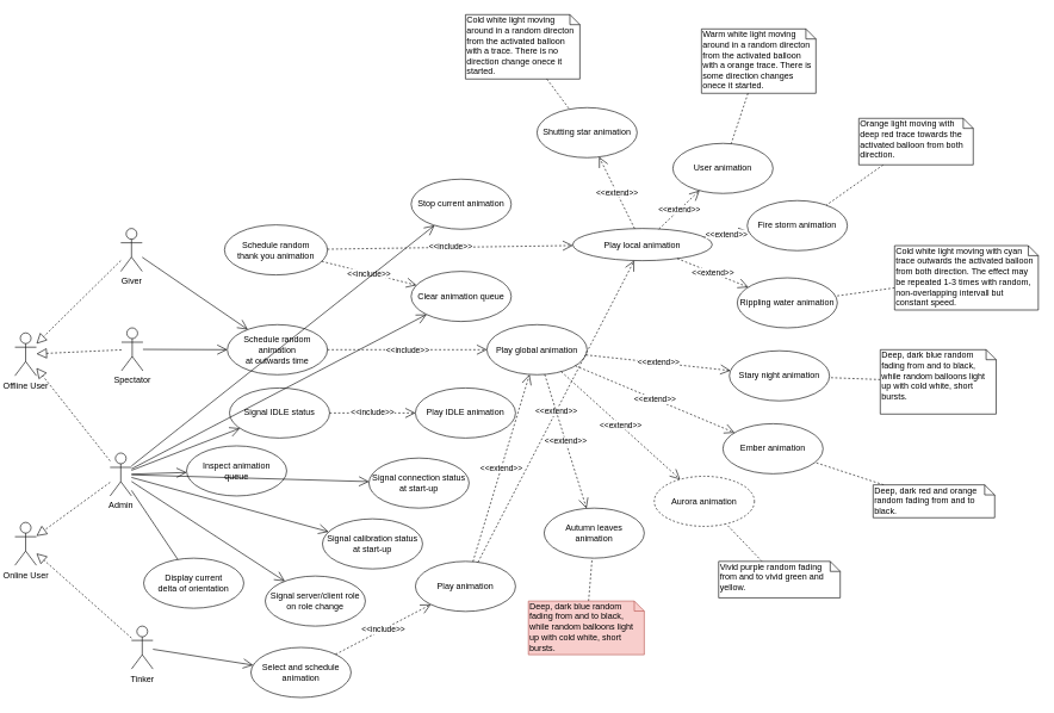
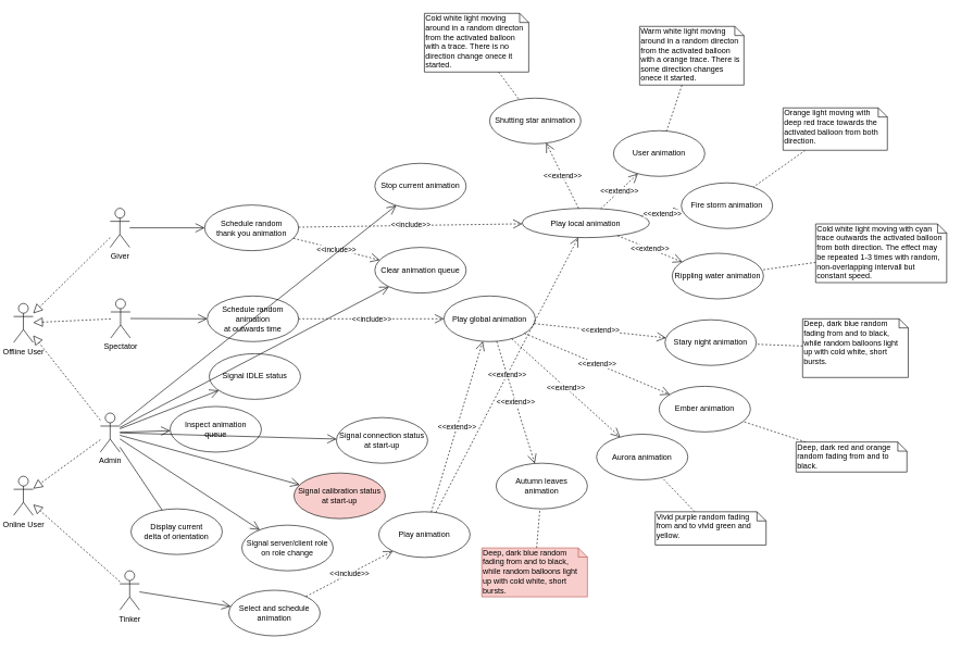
  <mxCell id="0" />
  <mxCell id="1" parent="0" />
  <mxCell id="2" value="Giver" style="shape=umlActor;verticalLabelPosition=bottom;labelBackgroundColor=#ffffff;verticalAlign=top;html=1;" parent="1" vertex="1"><mxGeometry x="168" y="319" width="30" height="60" as="geometry" /></mxCell>
  <mxCell id="3" value="Offline User" style="shape=umlActor;verticalLabelPosition=bottom;labelBackgroundColor=#ffffff;verticalAlign=top;html=1;" parent="1" vertex="1"><mxGeometry x="20" y="465" width="30" height="60" as="geometry" /></mxCell>
  <mxCell id="4" value="Spectator" style="shape=umlActor;verticalLabelPosition=bottom;labelBackgroundColor=#ffffff;verticalAlign=top;html=1;" parent="1" vertex="1"><mxGeometry x="169" y="458" width="30" height="60" as="geometry" /></mxCell>
  <mxCell id="5" value="Online User" style="shape=umlActor;verticalLabelPosition=bottom;labelBackgroundColor=#ffffff;verticalAlign=top;html=1;" parent="1" vertex="1"><mxGeometry x="20" y="730" width="30" height="60" as="geometry" /></mxCell>
  <mxCell id="6" value="" style="endArrow=block;dashed=1;endFill=0;endSize=12;html=1;" parent="1" source="2" target="3" edge="1"><mxGeometry width="160" relative="1" as="geometry"><mxPoint x="-30" y="675" as="sourcePoint" /><mxPoint x="130" y="675" as="targetPoint" /></mxGeometry></mxCell>
  <mxCell id="7" value="" style="endArrow=block;dashed=1;endFill=0;endSize=12;html=1;" parent="1" source="4" target="3" edge="1"><mxGeometry width="160" relative="1" as="geometry"><mxPoint x="80" y="645" as="sourcePoint" /><mxPoint x="40" y="495" as="targetPoint" /></mxGeometry></mxCell>
  <mxCell id="8" value="Admin" style="shape=umlActor;verticalLabelPosition=bottom;labelBackgroundColor=#ffffff;verticalAlign=top;html=1;" parent="1" vertex="1"><mxGeometry x="153" y="633" width="30" height="60" as="geometry" /></mxCell>
  <mxCell id="9" value="Tinker" style="shape=umlActor;verticalLabelPosition=bottom;labelBackgroundColor=#ffffff;verticalAlign=top;html=1;" parent="1" vertex="1"><mxGeometry x="183" y="875" width="30" height="60" as="geometry" /></mxCell>
  <mxCell id="10" value="" style="endArrow=block;dashed=1;endFill=0;endSize=12;html=1;" parent="1" source="8" target="5" edge="1"><mxGeometry width="160" relative="1" as="geometry"><mxPoint x="0" y="890" as="sourcePoint" /><mxPoint x="160" y="890" as="targetPoint" /></mxGeometry></mxCell>
  <mxCell id="11" value="" style="endArrow=block;dashed=1;endFill=0;endSize=12;html=1;" parent="1" source="9" target="5" edge="1"><mxGeometry width="160" relative="1" as="geometry"><mxPoint y="930" as="sourcePoint" x="-10" /><mxPoint x="150" y="930" as="targetPoint" /></mxGeometry></mxCell>
  <mxCell id="12" value="Signal IDLE status" style="ellipse;whiteSpace=wrap;html=1;" parent="1" vertex="1"><mxGeometry x="320" y="542" width="140" height="70" as="geometry" /></mxCell>
  <mxCell id="13" value="" style="endArrow=block;dashed=1;endFill=0;endSize=12;html=1;" parent="1" source="8" target="3" edge="1"><mxGeometry width="160" relative="1" as="geometry"><mxPoint x="0" y="890" as="sourcePoint" /><mxPoint x="160" y="890" as="targetPoint" /></mxGeometry></mxCell>
  <mxCell id="14" value="" style="endArrow=open;endFill=1;endSize=12;html=1;" parent="1" source="8" target="12" edge="1"><mxGeometry width="160" relative="1" as="geometry"><mxPoint x="0" y="910" as="sourcePoint" /><mxPoint x="160" y="910" as="targetPoint" /></mxGeometry></mxCell>
  <mxCell id="15" value="Display current&lt;br&gt;delta of orientation" style="ellipse;whiteSpace=wrap;html=1;" parent="1" vertex="1"><mxGeometry x="200" y="780" width="140" height="70" as="geometry" /></mxCell>
  <mxCell id="16" value="" style="endArrow=none;endFill=1;endSize=12;html=1;" parent="1" source="8" target="15" edge="1"><mxGeometry width="160" relative="1" as="geometry"><mxPoint x="193" y="669.801" as="sourcePoint" /><mxPoint x="385.611" y="628.73" as="targetPoint" /></mxGeometry></mxCell>
  <mxCell id="17" value="Select and schedule animation" style="ellipse;whiteSpace=wrap;html=1;" parent="1" vertex="1"><mxGeometry x="350" y="904.833" width="140" height="70" as="geometry" /></mxCell>
  <mxCell id="18" value="" style="endArrow=open;endFill=1;endSize=12;html=1;" parent="1" source="9" target="17" edge="1"><mxGeometry width="160" relative="1" as="geometry"><mxPoint x="193" y="677.502" as="sourcePoint" /><mxPoint x="389.859" y="736.59" as="targetPoint" /></mxGeometry></mxCell>
  <mxCell id="19" value="&amp;lt;&amp;lt;include&amp;gt;&amp;gt;" style="endArrow=open;endFill=1;endSize=12;html=1;dashed=1;" parent="1" source="17" target="20" edge="1"><mxGeometry width="160" relative="1" as="geometry"><mxPoint x="660" y="694.43" as="sourcePoint" /><mxPoint x="817.532" y="704.194" as="targetPoint" /></mxGeometry></mxCell>
  <mxCell id="20" value="Play animation" style="ellipse;whiteSpace=wrap;html=1;" parent="1" vertex="1"><mxGeometry x="580" y="784.5" width="140" height="70" as="geometry" /></mxCell>
- <mxCell id="21" value="Play IDLE animation" style="ellipse;whiteSpace=wrap;html=1;" parent="1" vertex="1"><mxGeometry x="580" y="542" width="140" height="70" as="geometry" /></mxCell>
- <mxCell id="22" value="&amp;lt;&amp;lt;include&amp;gt;&amp;gt;" style="endArrow=open;endFill=1;endSize=12;html=1;dashed=1;" parent="1" source="12" target="21" edge="1"><mxGeometry width="160" relative="1" as="geometry"><mxPoint x="498.589" y="839.805" as="sourcePoint" /><mxPoint x="801.482" y="682.229" as="targetPoint" /></mxGeometry></mxCell>
  <mxCell id="23" value="Schedule random&lt;br&gt;thank you animation" style="ellipse;whiteSpace=wrap;html=1;" parent="1" vertex="1"><mxGeometry x="313" y="314" width="144" height="70" as="geometry" /></mxCell>
- <mxCell id="24" value="" style="endArrow=open;endFill=1;endSize=12;html=1;" parent="1" source="2" target="25" edge="1"><mxGeometry width="160" relative="1" as="geometry"><mxPoint x="193" y="617.257" as="sourcePoint" /><mxPoint x="390.836" y="554.706" as="targetPoint" /></mxGeometry></mxCell>
+ <mxCell id="24" value="" style="endArrow=open;endFill=1;endSize=12;html=1;" parent="1" source="2" target="23" edge="1"><mxGeometry width="160" relative="1" as="geometry"><mxPoint x="193" y="617.257" as="sourcePoint" /><mxPoint x="390.836" y="554.706" as="targetPoint" /></mxGeometry></mxCell>
  <mxCell id="25" value="Schedule random animation&lt;br&gt;at outwards time" style="ellipse;whiteSpace=wrap;html=1;" parent="1" vertex="1"><mxGeometry x="317" y="453.5" width="140" height="70" as="geometry" /></mxCell>
  <mxCell id="26" value="" style="endArrow=open;endFill=1;endSize=12;html=1;" parent="1" source="4" target="25" edge="1"><mxGeometry width="160" relative="1" as="geometry"><mxPoint x="193" y="668.257" as="sourcePoint" /><mxPoint x="390.836" y="605.706" as="targetPoint" /></mxGeometry></mxCell>
  <mxCell id="27" value="Play global animation" style="ellipse;whiteSpace=wrap;html=1;" parent="1" vertex="1"><mxGeometry x="680" y="453.5" width="140" height="70" as="geometry" /></mxCell>
  <mxCell id="28" value="&amp;lt;&amp;lt;include&amp;gt;&amp;gt;" style="endArrow=open;endFill=1;endSize=12;html=1;dashed=1;" parent="1" source="25" target="27" edge="1"><mxGeometry width="160" relative="1" as="geometry"><mxPoint x="520" y="587" as="sourcePoint" /><mxPoint x="640" y="587" as="targetPoint" /></mxGeometry></mxCell>
  <mxCell id="29" value="Play local animation" style="ellipse;whiteSpace=wrap;html=1;" parent="1" vertex="1"><mxGeometry x="800" y="319" width="195" height="45" as="geometry" /></mxCell>
  <mxCell id="30" value="&amp;lt;&amp;lt;include&amp;gt;&amp;gt;" style="endArrow=open;endFill=1;endSize=12;html=1;dashed=1;" parent="1" source="23" target="29" edge="1"><mxGeometry width="160" relative="1" as="geometry"><mxPoint x="517" y="498.5" as="sourcePoint" /><mxPoint x="750" y="498.5" as="targetPoint" /></mxGeometry></mxCell>
  <mxCell id="31" value="&amp;lt;&amp;lt;extend&amp;gt;&amp;gt;" style="endArrow=open;endFill=1;endSize=12;html=1;dashed=1;" parent="1" source="20" target="27" edge="1"><mxGeometry width="160" relative="1" as="geometry"><mxPoint x="1069.986" y="641.527" as="sourcePoint" /><mxPoint x="1320.987" y="539.957" as="targetPoint" /></mxGeometry></mxCell>
  <mxCell id="32" value="&amp;lt;&amp;lt;extend&amp;gt;&amp;gt;" style="endArrow=open;endFill=1;endSize=12;html=1;dashed=1;" parent="1" source="20" target="29" edge="1"><mxGeometry width="160" relative="1" as="geometry"><mxPoint x="811.505" y="684.508" as="sourcePoint" /><mxPoint x="818.417" y="533.491" as="targetPoint" /></mxGeometry></mxCell>
  <mxCell id="33" value="Shutting star animation" style="ellipse;whiteSpace=wrap;html=1;" parent="1" vertex="1"><mxGeometry x="750" y="150" width="140" height="70" as="geometry" /></mxCell>
  <mxCell id="34" value="Stop current animation" style="ellipse;whiteSpace=wrap;html=1;" parent="1" vertex="1"><mxGeometry x="574" y="250" width="140" height="70" as="geometry" /></mxCell>
  <mxCell id="35" value="Clear animation queue" style="ellipse;whiteSpace=wrap;html=1;" parent="1" vertex="1"><mxGeometry x="574" y="379" width="140" height="70" as="geometry" /></mxCell>
  <mxCell id="36" value="&amp;lt;&amp;lt;include&amp;gt;&amp;gt;" style="endArrow=open;endFill=1;endSize=12;html=1;dashed=1;" parent="1" source="23" target="35" edge="1"><mxGeometry width="160" relative="1" as="geometry"><mxPoint x="466.986" y="359.694" as="sourcePoint" /><mxPoint x="810.015" y="363.279" as="targetPoint" /></mxGeometry></mxCell>
  <mxCell id="37" value="" style="endArrow=open;endFill=1;endSize=12;html=1;" parent="1" source="8" target="35" edge="1"><mxGeometry width="160" relative="1" as="geometry"><mxPoint x="193" y="667.189" as="sourcePoint" /><mxPoint x="344.665" y="608.436" as="targetPoint" /></mxGeometry></mxCell>
  <mxCell id="38" value="" style="endArrow=open;endFill=1;endSize=12;html=1;" parent="1" source="8" target="34" edge="1"><mxGeometry width="160" relative="1" as="geometry"><mxPoint x="193" y="665.153" as="sourcePoint" /><mxPoint x="605.633" y="449.301" as="targetPoint" /></mxGeometry></mxCell>
  <mxCell id="39" value="User animation" style="ellipse;whiteSpace=wrap;html=1;" parent="1" vertex="1"><mxGeometry x="940" y="200" width="140" height="70" as="geometry" /></mxCell>
  <mxCell id="40" value="&lt;span style=&quot;text-align: center&quot;&gt;Cold white light moving around in a random directon from the activated balloon with a trace. There is no direction change onece it started.&lt;/span&gt;" style="shape=note;whiteSpace=wrap;html=1;size=14;verticalAlign=top;align=left;spacingTop=-6;" parent="1" vertex="1"><mxGeometry x="650" y="20" width="160" height="90" as="geometry" /></mxCell>
  <mxCell id="41" value="" style="endArrow=none;endFill=0;endSize=12;html=1;dashed=1;" parent="1" source="40" target="33" edge="1"><mxGeometry width="160" relative="1" as="geometry"><mxPoint x="1019.857" y="734.668" as="sourcePoint" /><mxPoint x="1076.132" y="448.831" as="targetPoint" /></mxGeometry></mxCell>
  <mxCell id="42" value="&lt;span style=&quot;text-align: center&quot;&gt;Warm white light moving around in a random directon from the activated balloon with a orange trace. There is some direction changes onece it started.&lt;/span&gt;" style="shape=note;whiteSpace=wrap;html=1;size=14;verticalAlign=top;align=left;spacingTop=-6;" parent="1" vertex="1"><mxGeometry x="980" y="40" width="160" height="90" as="geometry" /></mxCell>
  <mxCell id="43" value="" style="endArrow=none;endFill=0;endSize=12;html=1;dashed=1;" parent="1" source="42" target="39" edge="1"><mxGeometry width="160" relative="1" as="geometry"><mxPoint x="1199.857" y="1053.168" as="sourcePoint" /><mxPoint x="1176.851" y="538.399" as="targetPoint" /></mxGeometry></mxCell>
  <mxCell id="44" value="&amp;lt;&amp;lt;extend&amp;gt;&amp;gt;" style="endArrow=open;endFill=1;endSize=12;html=1;dashed=1;" parent="1" source="29" target="33" edge="1"><mxGeometry width="160" relative="1" as="geometry"><mxPoint x="816.857" y="684.668" as="sourcePoint" /><mxPoint x="873.132" y="398.831" as="targetPoint" /></mxGeometry></mxCell>
  <mxCell id="45" value="&amp;lt;&amp;lt;extend&amp;gt;&amp;gt;" style="endArrow=open;endFill=1;endSize=12;html=1;dashed=1;" parent="1" source="29" target="39" edge="1"><mxGeometry width="160" relative="1" as="geometry"><mxPoint x="923.802" y="336.699" as="sourcePoint" /><mxPoint x="1026.327" y="272.353" as="targetPoint" /></mxGeometry></mxCell>
  <mxCell id="46" value="&amp;lt;&amp;lt;extend&amp;gt;&amp;gt;" style="endArrow=open;endFill=1;endSize=12;html=1;dashed=1;" parent="1" source="29" target="47" edge="1"><mxGeometry width="160" relative="1" as="geometry"><mxPoint x="989.965" y="507.895" as="sourcePoint" /><mxPoint x="1076.327" y="427.353" as="targetPoint" /></mxGeometry></mxCell>
  <mxCell id="47" value="Fire storm animation" style="ellipse;whiteSpace=wrap;html=1;" parent="1" vertex="1"><mxGeometry x="1044" y="280" width="140" height="70" as="geometry" /></mxCell>
  <mxCell id="48" value="" style="endArrow=none;endFill=0;endSize=12;html=1;dashed=1;" parent="1" source="49" target="47" edge="1"><mxGeometry width="160" relative="1" as="geometry"><mxPoint x="1189.857" y="1179.168" as="sourcePoint" /><mxPoint x="1166.851" y="664.399" as="targetPoint" /></mxGeometry></mxCell>
  <mxCell id="49" value="&lt;div style=&quot;&quot;&gt;&lt;span&gt;Orange light moving with deep red trace towards the activated balloon from both direction.&lt;/span&gt;&lt;/div&gt;" style="shape=note;whiteSpace=wrap;html=1;size=14;verticalAlign=top;align=left;spacingTop=-6;" parent="1" vertex="1"><mxGeometry x="1200" y="165" width="160" height="65" as="geometry" /></mxCell>
  <mxCell id="50" value="&amp;lt;&amp;lt;extend&amp;gt;&amp;gt;" style="endArrow=open;endFill=1;endSize=12;html=1;dashed=1;" parent="1" source="29" target="51" edge="1"><mxGeometry width="160" relative="1" as="geometry"><mxPoint x="909.876" y="502.802" as="sourcePoint" /><mxPoint x="1065.827" y="551.853" as="targetPoint" /></mxGeometry></mxCell>
  <mxCell id="51" value="Rippling water animation" style="ellipse;whiteSpace=wrap;html=1;" parent="1" vertex="1"><mxGeometry x="1030" y="388" width="140" height="70" as="geometry" /></mxCell>
  <mxCell id="52" value="" style="endArrow=none;endFill=0;endSize=12;html=1;dashed=1;" parent="1" source="53" target="51" edge="1"><mxGeometry width="160" relative="1" as="geometry"><mxPoint x="1179.357" y="1303.668" as="sourcePoint" /><mxPoint x="1156.351" y="788.899" as="targetPoint" /></mxGeometry></mxCell>
  <mxCell id="53" value="&lt;div&gt;&lt;span&gt;Cold white light moving with cyan trace outwards the activated balloon from both direction. The effect may be repeated 1-3 times with random, non-overlapping intervall but constant speed.&lt;/span&gt;&lt;/div&gt;" style="shape=note;whiteSpace=wrap;html=1;size=14;verticalAlign=top;align=left;spacingTop=-6;" parent="1" vertex="1"><mxGeometry x="1250" y="343" width="201" height="90" as="geometry" /></mxCell>
  <mxCell id="54" value="&amp;lt;&amp;lt;extend&amp;gt;&amp;gt;" style="endArrow=open;endFill=1;endSize=12;html=1;dashed=1;" parent="1" source="27" target="55" edge="1"><mxGeometry width="160" relative="1" as="geometry"><mxPoint x="908.597" y="639.479" as="sourcePoint" /><mxPoint x="1073.827" y="805.853" as="targetPoint" /></mxGeometry></mxCell>
  <mxCell id="55" value="Stary night animation" style="ellipse;whiteSpace=wrap;html=1;" parent="1" vertex="1"><mxGeometry x="1019" y="490" width="140" height="70" as="geometry" /></mxCell>
  <mxCell id="56" value="" style="endArrow=none;endFill=0;endSize=12;html=1;dashed=1;" parent="1" source="57" target="55" edge="1"><mxGeometry width="160" relative="1" as="geometry"><mxPoint x="1163.857" y="1429.668" as="sourcePoint" /><mxPoint x="1140.851" y="914.899" as="targetPoint" /></mxGeometry></mxCell>
  <mxCell id="57" value="Deep, dark blue random fading from and to black, while random balloons light up with cold white, short bursts." style="shape=note;whiteSpace=wrap;html=1;size=14;verticalAlign=top;align=left;spacingTop=-6;" parent="1" vertex="1"><mxGeometry x="1230" y="488.5" width="162" height="90" as="geometry" /></mxCell>
  <mxCell id="58" value="&amp;lt;&amp;lt;extend&amp;gt;&amp;gt;" style="endArrow=open;endFill=1;endSize=12;html=1;dashed=1;" parent="1" source="27" target="59" edge="1"><mxGeometry width="160" relative="1" as="geometry"><mxPoint x="895.914" y="662.46" as="sourcePoint" /><mxPoint x="1154.327" y="967.353" as="targetPoint" /></mxGeometry></mxCell>
  <mxCell id="59" value="Ember animation" style="ellipse;whiteSpace=wrap;html=1;" parent="1" vertex="1"><mxGeometry x="1010" y="592" width="140" height="70" as="geometry" /></mxCell>
  <mxCell id="60" value="" style="endArrow=none;endFill=0;endSize=12;html=1;dashed=1;" parent="1" source="61" target="59" edge="1"><mxGeometry width="160" relative="1" as="geometry"><mxPoint x="1244.357" y="1591.168" as="sourcePoint" /><mxPoint x="1221.351" y="1076.399" as="targetPoint" /></mxGeometry></mxCell>
  <mxCell id="61" value="Deep, dark red and orange random fading from and to black." style="shape=note;whiteSpace=wrap;html=1;size=14;verticalAlign=top;align=left;spacingTop=-6;" parent="1" vertex="1"><mxGeometry x="1220" y="677.5" width="170" height="46" as="geometry" /></mxCell>
  <mxCell id="62" value="&amp;lt;&amp;lt;extend&amp;gt;&amp;gt;" style="endArrow=open;endFill=1;endSize=12;html=1;dashed=1;" parent="1" source="27" target="63" edge="1"><mxGeometry width="160" relative="1" as="geometry"><mxPoint x="911.914" y="732.96" as="sourcePoint" /><mxPoint x="1170.327" y="1037.853" as="targetPoint" /></mxGeometry></mxCell>
- <mxCell id="63" value="Aurora animation" style="ellipse;whiteSpace=wrap;html=1;dashed=1;" parent="1" vertex="1"><mxGeometry x="914" y="665.5" width="140" height="70" as="geometry" /></mxCell>
+ <mxCell id="63" value="Aurora animation" style="ellipse;whiteSpace=wrap;html=1;" parent="1" vertex="1"><mxGeometry x="914" y="665.5" width="140" height="70" as="geometry" /></mxCell>
  <mxCell id="64" value="" style="endArrow=none;endFill=0;endSize=12;html=1;dashed=1;" parent="1" source="65" target="63" edge="1"><mxGeometry width="160" relative="1" as="geometry"><mxPoint x="1260.357" y="1661.668" as="sourcePoint" /><mxPoint x="1237.351" y="1146.899" as="targetPoint" /></mxGeometry></mxCell>
  <mxCell id="65" value="Vivid purple random fading from and to vivid green and yellow." style="shape=note;whiteSpace=wrap;html=1;size=14;verticalAlign=top;align=left;spacingTop=-6;" parent="1" vertex="1"><mxGeometry x="1004" y="784.5" width="170" height="51" as="geometry" /></mxCell>
  <mxCell id="66" value="&amp;lt;&amp;lt;extend&amp;gt;&amp;gt;" style="endArrow=open;endFill=1;endSize=12;html=1;dashed=1;" parent="1" source="27" target="67" edge="1"><mxGeometry width="160" relative="1" as="geometry"><mxPoint x="783.414" y="802.96" as="sourcePoint" /><mxPoint x="1041.827" y="1107.853" as="targetPoint" /></mxGeometry></mxCell>
  <mxCell id="67" value="Autumn leaves&lt;br&gt;animation" style="ellipse;whiteSpace=wrap;html=1;" parent="1" vertex="1"><mxGeometry x="760" y="710" width="140" height="70" as="geometry" /></mxCell>
  <mxCell id="68" value="" style="endArrow=none;endFill=0;endSize=12;html=1;dashed=1;" parent="1" source="69" target="67" edge="1"><mxGeometry width="160" relative="1" as="geometry"><mxPoint x="1131.857" y="1731.668" as="sourcePoint" /><mxPoint x="1108.851" y="1216.899" as="targetPoint" /></mxGeometry></mxCell>
  <mxCell id="69" value="Deep, dark blue random fading from and to black, while random balloons light up with cold white, short bursts." style="shape=note;whiteSpace=wrap;html=1;size=14;verticalAlign=top;align=left;spacingTop=-6;fillColor=#f8cecc;strokeColor=#b85450;" parent="1" vertex="1"><mxGeometry x="738" y="840" width="162" height="75" as="geometry" /></mxCell>
  <mxCell id="70" value="Inspect animation&lt;br&gt;queue" style="ellipse;whiteSpace=wrap;html=1;" parent="1" vertex="1"><mxGeometry x="260" y="623" width="140" height="70" as="geometry" /></mxCell>
  <mxCell id="71" value="" style="endArrow=open;endFill=1;endSize=12;html=1;" parent="1" source="8" target="70" edge="1"><mxGeometry width="160" relative="1" as="geometry"><mxPoint x="193" y="679.317" as="sourcePoint" /><mxPoint x="296.524" y="722.915" as="targetPoint" /></mxGeometry></mxCell>
  <mxCell id="72" value="Signal connection status&lt;br&gt;at start-up" style="ellipse;whiteSpace=wrap;html=1;" parent="1" vertex="1"><mxGeometry x="515" y="640" width="140" height="70" as="geometry" /></mxCell>
- <mxCell id="73" value="Signal calibration status&lt;br&gt;at start-up" style="ellipse;whiteSpace=wrap;html=1;" parent="1" vertex="1"><mxGeometry x="450" y="725" width="140" height="70" as="geometry" /></mxCell>
+ <mxCell id="73" value="Signal calibration status&lt;br&gt;at start-up" style="ellipse;whiteSpace=wrap;html=1;fillColor=#f8cecc;" parent="1" vertex="1"><mxGeometry x="450" y="725" width="140" height="70" as="geometry" /></mxCell>
  <mxCell id="74" value="" style="endArrow=open;endFill=1;endSize=12;html=1;" parent="1" source="8" target="72" edge="1"><mxGeometry width="160" relative="1" as="geometry"><mxPoint x="193" y="679.317" as="sourcePoint" /><mxPoint x="296.524" y="722.915" as="targetPoint" /></mxGeometry></mxCell>
  <mxCell id="75" value="" style="endArrow=open;endFill=1;endSize=12;html=1;" parent="1" source="8" target="73" edge="1"><mxGeometry width="160" relative="1" as="geometry"><mxPoint x="193" y="673.45" as="sourcePoint" /><mxPoint x="510.118" y="682.97" as="targetPoint" /></mxGeometry></mxCell>
  <mxCell id="76" value="Signal server/client role&lt;br&gt;on role change" style="ellipse;whiteSpace=wrap;html=1;" parent="1" vertex="1"><mxGeometry x="370" y="805" width="140" height="70" as="geometry" /></mxCell>
  <mxCell id="77" value="" style="endArrow=open;endFill=1;endSize=12;html=1;" parent="1" source="8" target="76" edge="1"><mxGeometry width="160" relative="1" as="geometry"><mxPoint x="193" y="677.136" as="sourcePoint" /><mxPoint x="468.659" y="753.138" as="targetPoint" /></mxGeometry></mxCell>
